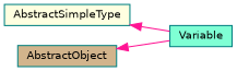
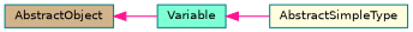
  digraph {
    rankdir=LR
    node [color=teal fontname=Helvetica fontsize=10 shape=box style=filled]
    edge [color=deeppink dir=back fontname=Helvetica fontsize=10 labelfontname=Helvetica labelfontsize=10 style=solid]
    n1 [fillcolor=aquamarine fontcolor=black height=0.2 label=Variable width=0.4]
    n2 [fillcolor=lightyellow height=0.2 label=AbstractSimpleType width=0.4]
    n3 [fillcolor=tan height=0.2 label=AbstractObject width=0.4]
-   n2 -> n1
+   n1 -> n2
    n3 -> n1
  }
